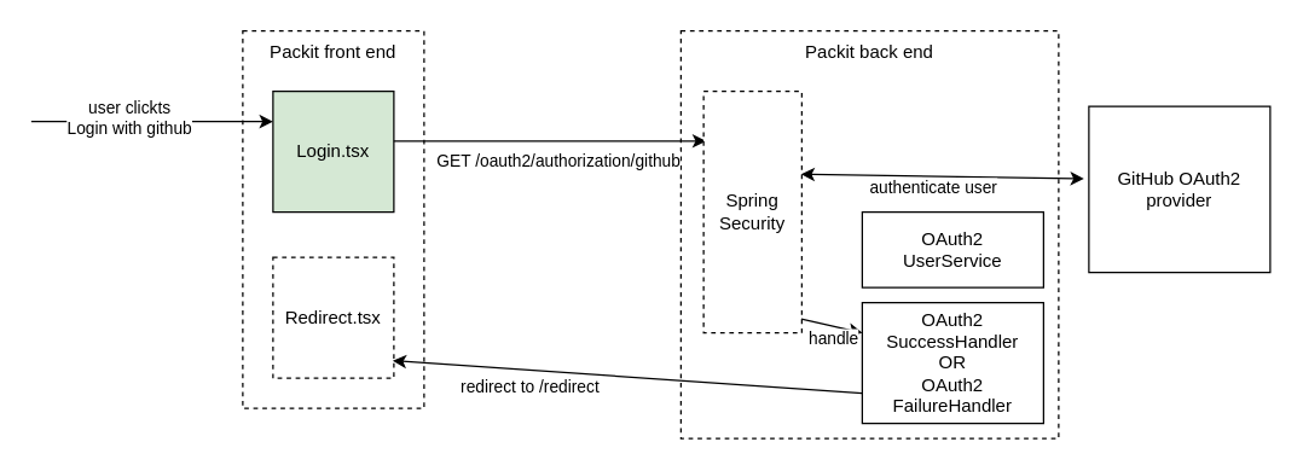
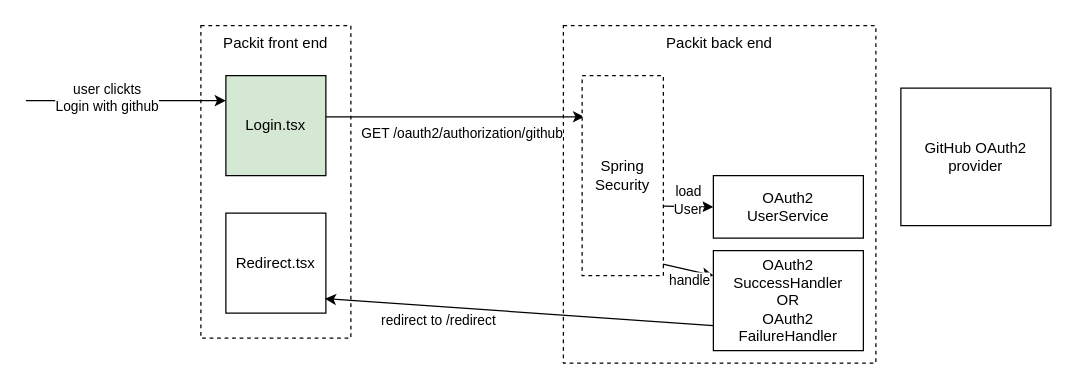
  <mxCell id="0" />
  <mxCell id="1" parent="0" />
  <mxCell id="2" value="Packit front end" style="rounded=0;whiteSpace=wrap;html=1;verticalAlign=top;dashed=1;" parent="1" vertex="1"><mxGeometry x="160" y="20" width="120" height="250" as="geometry" /></mxCell>
  <mxCell id="3" value="Packit back end" style="rounded=0;whiteSpace=wrap;html=1;verticalAlign=top;dashed=1;" parent="1" vertex="1"><mxGeometry x="450" y="20" width="250" height="270" as="geometry" /></mxCell>
  <mxCell id="4" value="GitHub OAuth2 provider" style="rounded=0;whiteSpace=wrap;html=1;" parent="1" vertex="1"><mxGeometry x="720" y="70" width="120" height="110" as="geometry" /></mxCell>
  <mxCell id="5" value="Login.tsx" style="whiteSpace=wrap;html=1;aspect=fixed;fillColor=#d5e8d4;" parent="1" vertex="1"><mxGeometry x="180" y="60" width="80" height="80" as="geometry" /></mxCell>
  <mxCell id="6" value="" style="endArrow=classic;html=1;rounded=0;entryX=0;entryY=0.25;entryDx=0;entryDy=0;" parent="1" target="5" edge="1"><mxGeometry width="50" height="50" relative="1" as="geometry"><mxPoint x="20" y="80" as="sourcePoint" /><mxPoint x="410" y="200" as="targetPoint" /></mxGeometry></mxCell>
  <mxCell id="7" value="user clickts&lt;br&gt;Login with github" style="edgeLabel;html=1;align=center;verticalAlign=middle;resizable=0;points=[];" parent="6" connectable="0" vertex="1"><mxGeometry x="-0.195" y="3" relative="1" as="geometry"><mxPoint as="offset" /></mxGeometry></mxCell>
  <mxCell id="8" value="" style="endArrow=classic;html=1;rounded=0;entryX=0.025;entryY=0.206;entryDx=0;entryDy=0;entryPerimeter=0;" parent="1" target="10" edge="1"><mxGeometry width="50" height="50" relative="1" as="geometry"><mxPoint x="260" y="93" as="sourcePoint" /><mxPoint x="410" y="290" as="targetPoint" /></mxGeometry></mxCell>
  <mxCell id="9" value="GET /oauth2/authorization/github" style="edgeLabel;html=1;align=center;verticalAlign=middle;resizable=0;points=[];" parent="8" connectable="0" vertex="1"><mxGeometry x="-0.509" y="2" relative="1" as="geometry"><mxPoint x="58" y="15" as="offset" /></mxGeometry></mxCell>
  <mxCell id="10" value="Spring &lt;br&gt;Security" style="rounded=0;whiteSpace=wrap;html=1;dashed=1;" parent="1" vertex="1"><mxGeometry x="465" y="60" width="65" height="160" as="geometry" /></mxCell>
- <mxCell id="11" value="" style="endArrow=classic;startArrow=classic;html=1;rounded=0;entryX=-0.027;entryY=0.436;entryDx=0;entryDy=0;entryPerimeter=0;exitX=0.992;exitY=0.343;exitDx=0;exitDy=0;exitPerimeter=0;" parent="1" source="10" target="4" edge="1"><mxGeometry width="50" height="50" relative="1" as="geometry"><mxPoint x="580" y="110" as="sourcePoint" /><mxPoint x="630" y="60" as="targetPoint" /></mxGeometry></mxCell>
- <mxCell id="12" value="authenticate user" style="edgeLabel;html=1;align=center;verticalAlign=middle;resizable=0;points=[];" parent="11" connectable="0" vertex="1"><mxGeometry x="-0.19" relative="1" as="geometry"><mxPoint x="11" y="7" as="offset" /></mxGeometry></mxCell>
  <mxCell id="13" value="OAuth2&lt;br&gt;UserService" style="rounded=0;whiteSpace=wrap;html=1;" parent="1" vertex="1"><mxGeometry x="570" y="140" width="120" height="50" as="geometry" /></mxCell>
  <mxCell id="14" value="OAuth2&lt;br&gt;&lt;div&gt;SuccessHandler&lt;/div&gt;&lt;div&gt;OR&lt;/div&gt;&lt;div&gt;OAuth2&lt;/div&gt;&lt;div&gt;FailureHandler&lt;br&gt;&lt;/div&gt;" style="rounded=0;whiteSpace=wrap;html=1;" parent="1" vertex="1"><mxGeometry x="570" y="200" width="120" height="80" as="geometry" /></mxCell>
+ <mxCell id="15" value="load&lt;br&gt;User" style="endArrow=classic;html=1;rounded=0;exitX=1.006;exitY=0.653;exitDx=0;exitDy=0;exitPerimeter=0;entryX=0;entryY=0.5;entryDx=0;entryDy=0;" parent="1" source="10" target="13" edge="1"><mxGeometry x="-0.013" y="5" width="50" height="50" relative="1" as="geometry"><mxPoint x="360" y="340" as="sourcePoint" /><mxPoint x="410" y="290" as="targetPoint" /><mxPoint as="offset" /></mxGeometry></mxCell>
  <mxCell id="16" value="" style="endArrow=classic;html=1;rounded=0;exitX=0.994;exitY=0.943;exitDx=0;exitDy=0;exitPerimeter=0;entryX=0;entryY=0.25;entryDx=0;entryDy=0;" parent="1" source="10" target="14" edge="1"><mxGeometry width="50" height="50" relative="1" as="geometry"><mxPoint x="360" y="340" as="sourcePoint" /><mxPoint x="410" y="290" as="targetPoint" /></mxGeometry></mxCell>
  <mxCell id="17" value="handle" style="edgeLabel;html=1;align=center;verticalAlign=middle;resizable=0;points=[];" parent="16" connectable="0" vertex="1"><mxGeometry x="0.009" relative="1" as="geometry"><mxPoint y="8" as="offset" /></mxGeometry></mxCell>
- <mxCell id="18" value="Redirect.tsx" style="whiteSpace=wrap;html=1;aspect=fixed;dashed=1;" parent="1" vertex="1"><mxGeometry x="180" y="170" width="80" height="80" as="geometry" /></mxCell>
+ <mxCell id="18" value="Redirect.tsx" style="whiteSpace=wrap;html=1;aspect=fixed;" parent="1" vertex="1"><mxGeometry x="180" y="170" width="80" height="80" as="geometry" /></mxCell>
  <mxCell id="19" value="" style="endArrow=classic;html=1;rounded=0;exitX=0;exitY=0.75;exitDx=0;exitDy=0;entryX=0.99;entryY=0.855;entryDx=0;entryDy=0;entryPerimeter=0;" parent="1" source="14" target="18" edge="1"><mxGeometry width="50" height="50" relative="1" as="geometry"><mxPoint x="360" y="340" as="sourcePoint" /><mxPoint x="410" y="290" as="targetPoint" /></mxGeometry></mxCell>
  <mxCell id="20" value="redirect to /redirect" style="edgeLabel;html=1;align=center;verticalAlign=middle;resizable=0;points=[];" parent="19" connectable="0" vertex="1"><mxGeometry x="0.557" y="2" relative="1" as="geometry"><mxPoint x="22" y="10" as="offset" /></mxGeometry></mxCell>
